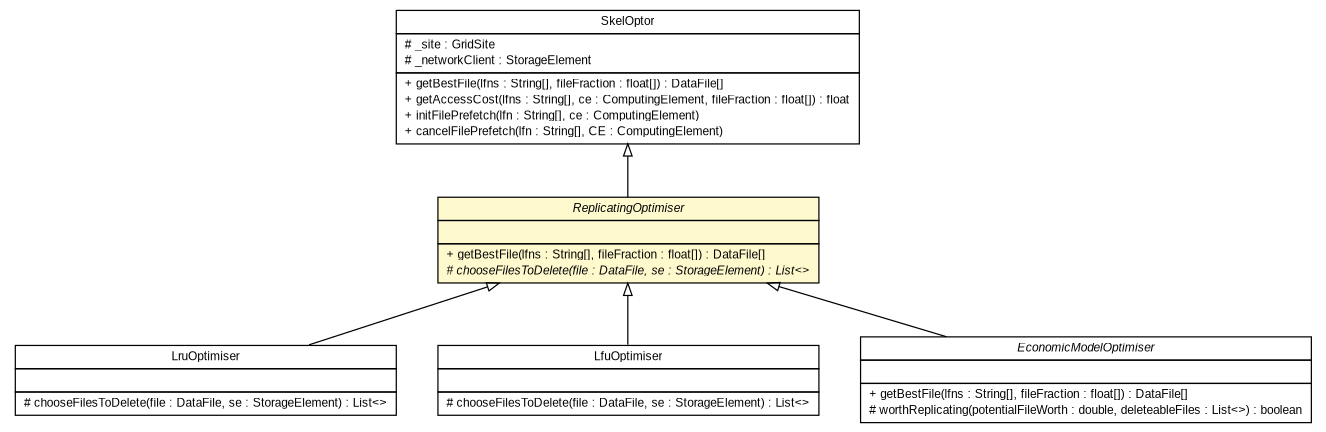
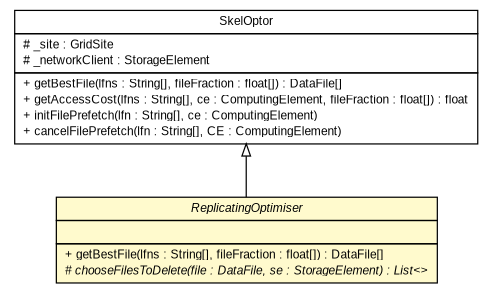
  digraph {
    fontname="Liberation Sans"
    nodesep=0.25
    ranksep=0.5
    node [fontcolor=black fontname="Liberation Sans" fontsize=10.0 shape=plaintext]
    edge [arrowtail=empty dir=back fontname="Liberation Sans" fontsize=10 headport=p labelfontname=arial labelfontsize=10 tailport=p]
    n1 [label=<<table title="org.edg.data.replication.optorsim.optor.SkelOptor" border="0" cellborder="1" cellspacing="0" cellpadding="2" port="p" href="./SkelOptor.html"> 		<tr><td><table border="0" cellspacing="0" cellpadding="1"> <tr><td align="center" balign="center"> SkelOptor </td></tr> 		</table></td></tr> 		<tr><td><table border="0" cellspacing="0" cellpadding="1"> <tr><td align="left" balign="left"> # _site : GridSite </td></tr> <tr><td align="left" balign="left"> # _networkClient : StorageElement </td></tr> 		</table></td></tr> 		<tr><td><table border="0" cellspacing="0" cellpadding="1"> <tr><td align="left" balign="left"> + getBestFile(lfns : String[], fileFraction : float[]) : DataFile[] </td></tr> <tr><td align="left" balign="left"> + getAccessCost(lfns : String[], ce : ComputingElement, fileFraction : float[]) : float </td></tr> <tr><td align="left" balign="left"> + initFilePrefetch(lfn : String[], ce : ComputingElement) </td></tr> <tr><td align="left" balign="left"> + cancelFilePrefetch(lfn : String[], CE : ComputingElement) </td></tr> 		</table></td></tr> 		</table>>]
    n2 [label=<<table title="org.edg.data.replication.optorsim.optor.ReplicatingOptimiser" border="0" cellborder="1" cellspacing="0" cellpadding="2" port="p" bgcolor="lemonChiffon" href="./ReplicatingOptimiser.html"> 		<tr><td><table border="0" cellspacing="0" cellpadding="1"> <tr><td align="center" balign="center"><font face="arial italic"> ReplicatingOptimiser </font></td></tr> 		</table></td></tr> 		<tr><td><table border="0" cellspacing="0" cellpadding="1"> <tr><td align="left" balign="left">  </td></tr> 		</table></td></tr> 		<tr><td><table border="0" cellspacing="0" cellpadding="1"> <tr><td align="left" balign="left"> + getBestFile(lfns : String[], fileFraction : float[]) : DataFile[] </td></tr> <tr><td align="left" balign="left"><font face="arial italic" point-size="10.0"> # chooseFilesToDelete(file : DataFile, se : StorageElement) : List&lt;&gt; </font></td></tr> 		</table></td></tr> 		</table>>]
-   n3 [label=<<table title="org.edg.data.replication.optorsim.optor.LruOptimiser" border="0" cellborder="1" cellspacing="0" cellpadding="2" port="p" href="./LruOptimiser.html"> 		<tr><td><table border="0" cellspacing="0" cellpadding="1"> <tr><td align="center" balign="center"> LruOptimiser </td></tr> 		</table></td></tr> 		<tr><td><table border="0" cellspacing="0" cellpadding="1"> <tr><td align="left" balign="left">  </td></tr> 		</table></td></tr> 		<tr><td><table border="0" cellspacing="0" cellpadding="1"> <tr><td align="left" balign="left"> # chooseFilesToDelete(file : DataFile, se : StorageElement) : List&lt;&gt; </td></tr> 		</table></td></tr> 		</table>>]
-   n4 [label=<<table title="org.edg.data.replication.optorsim.optor.LfuOptimiser" border="0" cellborder="1" cellspacing="0" cellpadding="2" port="p" href="./LfuOptimiser.html"> 		<tr><td><table border="0" cellspacing="0" cellpadding="1"> <tr><td align="center" balign="center"> LfuOptimiser </td></tr> 		</table></td></tr> 		<tr><td><table border="0" cellspacing="0" cellpadding="1"> <tr><td align="left" balign="left">  </td></tr> 		</table></td></tr> 		<tr><td><table border="0" cellspacing="0" cellpadding="1"> <tr><td align="left" balign="left"> # chooseFilesToDelete(file : DataFile, se : StorageElement) : List&lt;&gt; </td></tr> 		</table></td></tr> 		</table>>]
-   n5 [label=<<table title="org.edg.data.replication.optorsim.optor.EconomicModelOptimiser" border="0" cellborder="1" cellspacing="0" cellpadding="2" port="p" href="./EconomicModelOptimiser.html"> 		<tr><td><table border="0" cellspacing="0" cellpadding="1"> <tr><td align="center" balign="center"><font face="arial italic"> EconomicModelOptimiser </font></td></tr> 		</table></td></tr> 		<tr><td><table border="0" cellspacing="0" cellpadding="1"> <tr><td align="left" balign="left">  </td></tr> 		</table></td></tr> 		<tr><td><table border="0" cellspacing="0" cellpadding="1"> <tr><td align="left" balign="left"> + getBestFile(lfns : String[], fileFraction : float[]) : DataFile[] </td></tr> <tr><td align="left" balign="left"> # worthReplicating(potentialFileWorth : double, deleteableFiles : List&lt;&gt;) : boolean </td></tr> 		</table></td></tr> 		</table>>]
    n1 -> n2
-   n2 -> n3
-   n2 -> n4
-   n2 -> n5
  }
